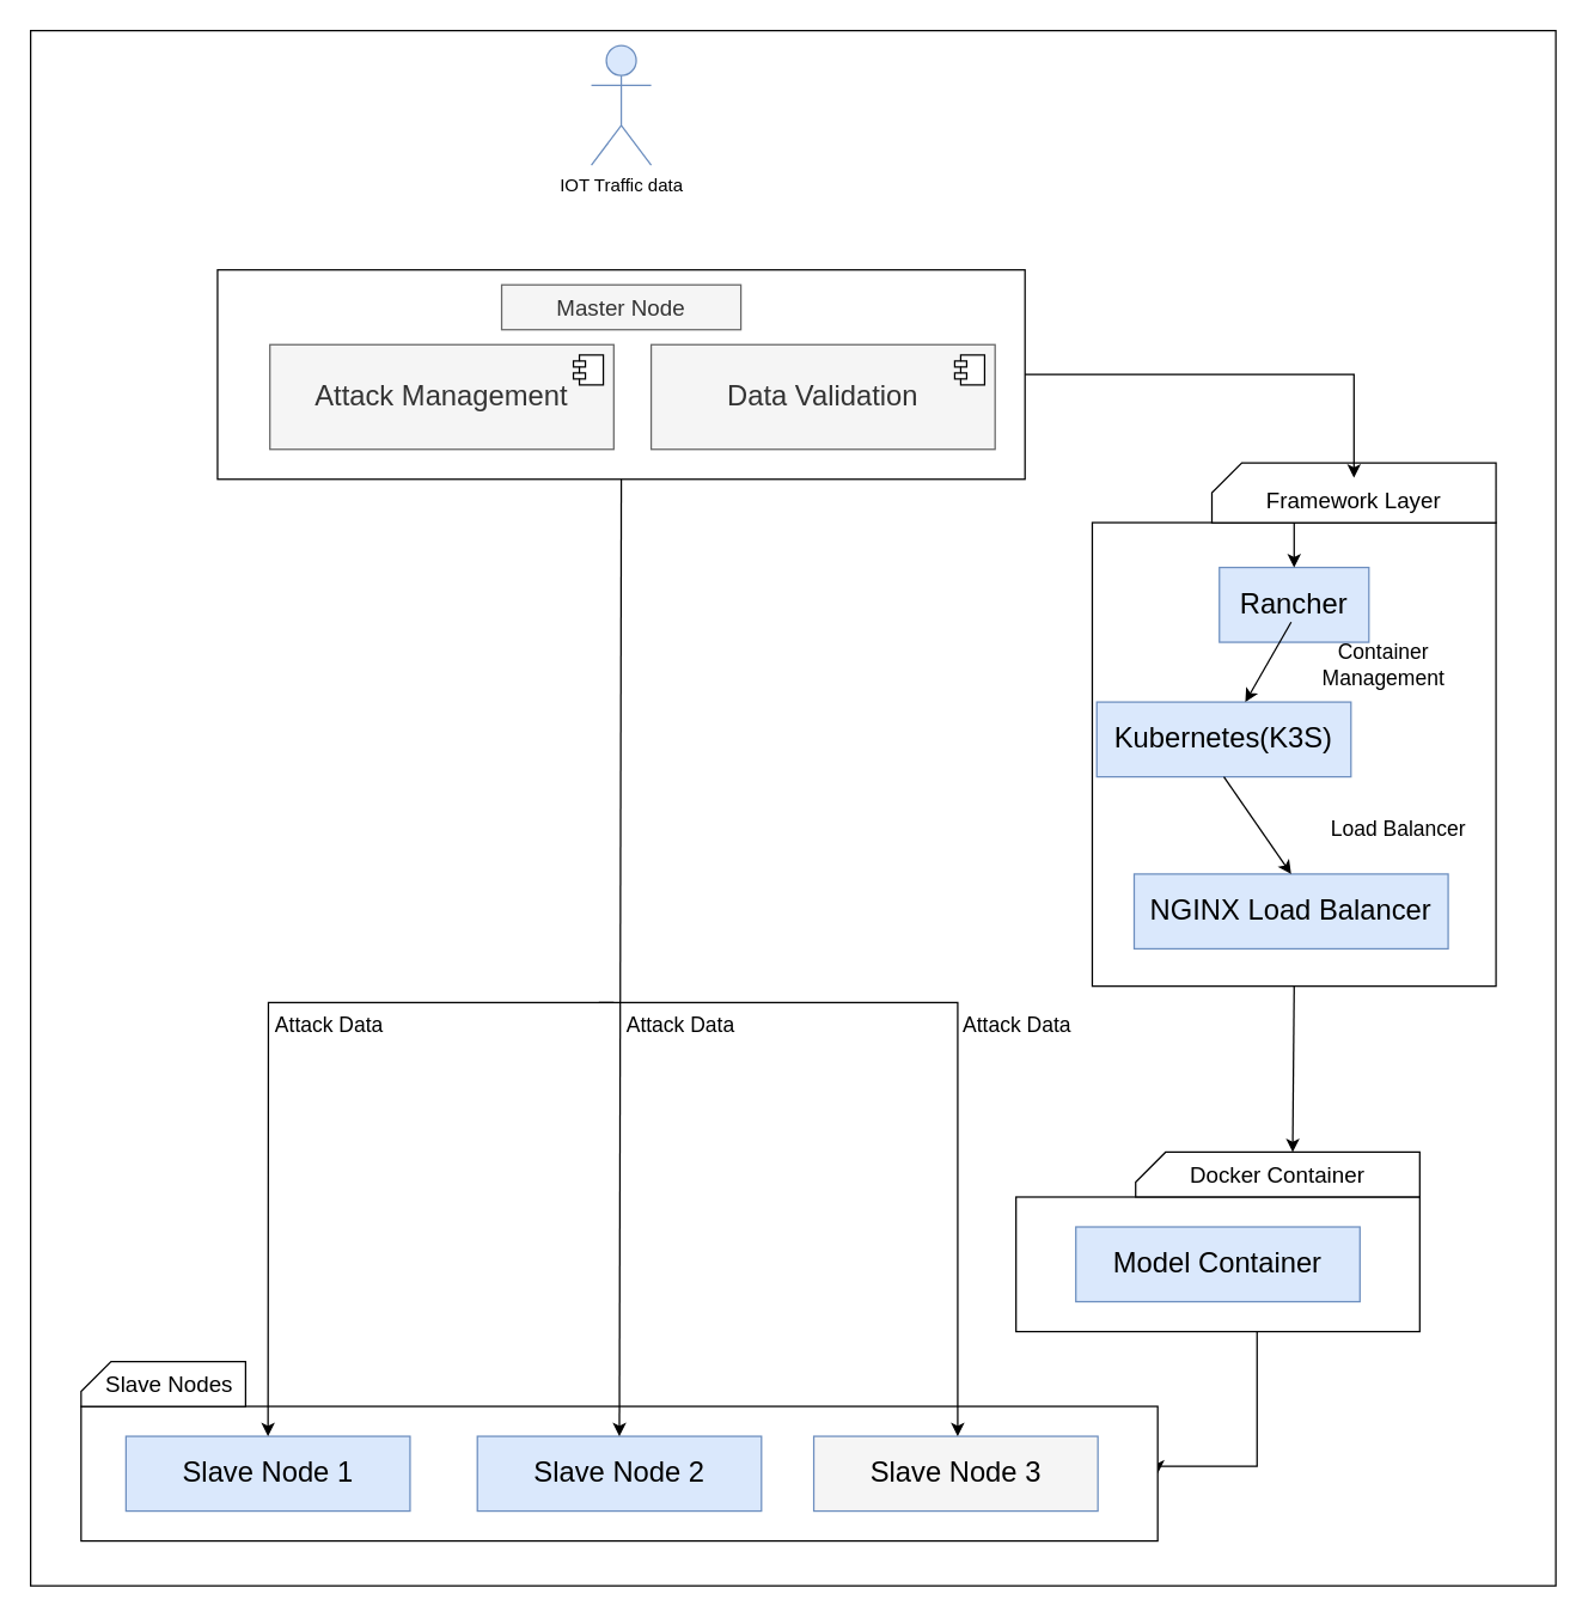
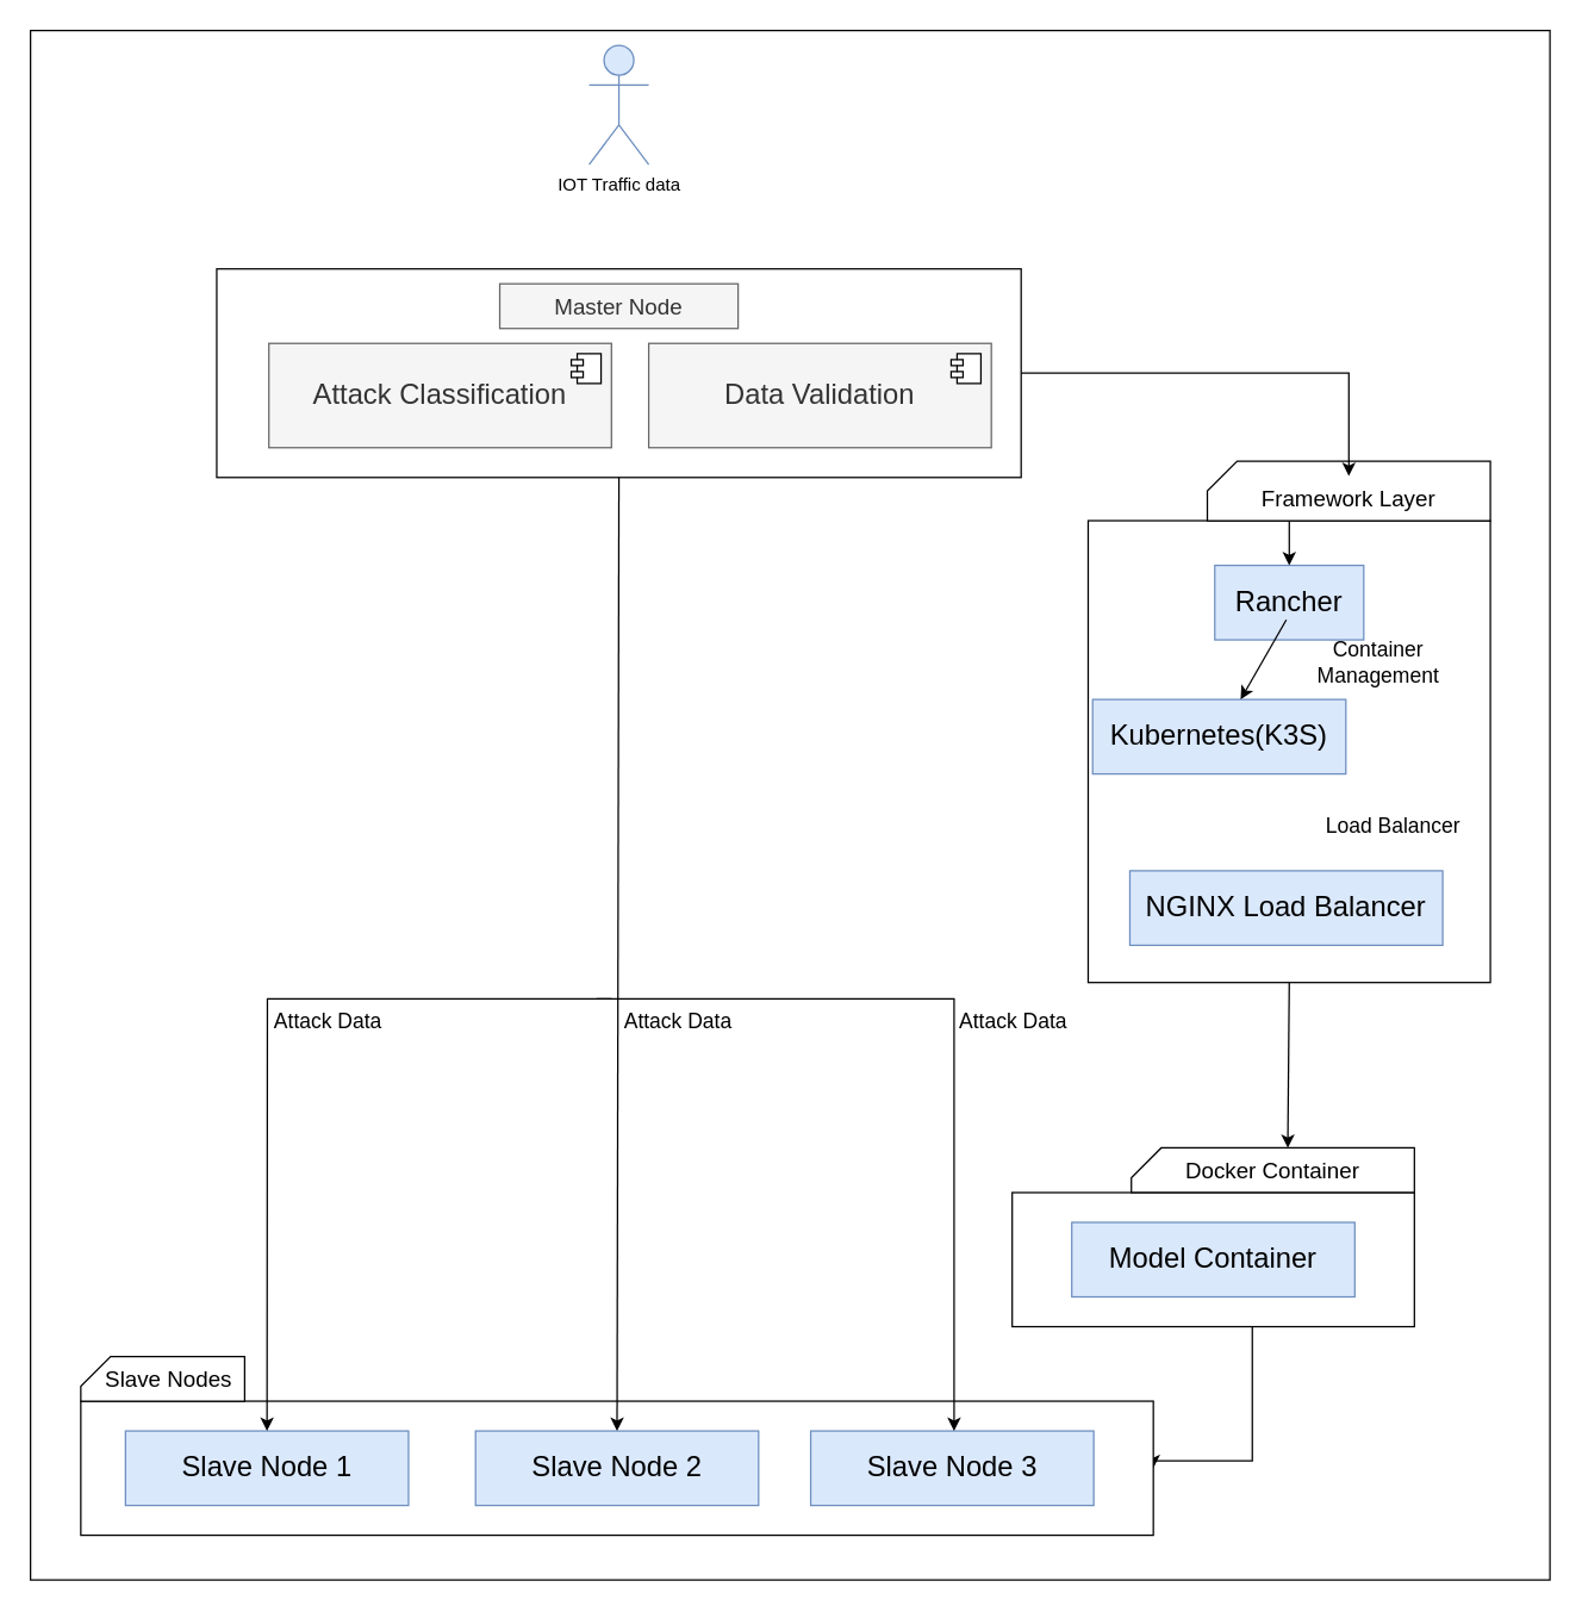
  <mxCell id="0" />
  <mxCell id="1" parent="0" />
  <mxCell id="2" value="" style="rounded=0;whiteSpace=wrap;html=1;movable=0;resizable=0;rotatable=0;deletable=0;editable=0;locked=1;connectable=0;" vertex="1" parent="1"><mxGeometry x="20" y="20" width="1020" height="1040" as="geometry" /></mxCell>
  <mxCell id="3" value="IOT Traffic data" style="shape=umlActor;verticalLabelPosition=bottom;verticalAlign=top;html=1;outlineConnect=0;fillColor=#dae8fc;strokeColor=#6c8ebf;" vertex="1" parent="1"><mxGeometry x="395" y="30" width="40" height="80" as="geometry" /></mxCell>
  <mxCell id="4" value="" style="rounded=0;whiteSpace=wrap;html=1;" vertex="1" parent="1"><mxGeometry x="145" y="180" width="540" height="140" as="geometry" /></mxCell>
  <mxCell id="5" value="&lt;font style=&quot;font-size: 15px;&quot;&gt;Master Node&lt;/font&gt;" style="text;html=1;align=center;verticalAlign=middle;whiteSpace=wrap;rounded=0;fillColor=#f5f5f5;fontColor=#333333;strokeColor=#666666;" vertex="1" parent="1"><mxGeometry x="335" y="190" width="160" height="30" as="geometry" /></mxCell>
- <mxCell id="6" value="&lt;font style=&quot;font-size: 19px;&quot;&gt;Attack Management&lt;/font&gt;" style="html=1;dropTarget=0;whiteSpace=wrap;fillColor=#f5f5f5;fontColor=#333333;strokeColor=#666666;" vertex="1" parent="1"><mxGeometry x="180" y="230" width="230" height="70" as="geometry" /></mxCell>
+ <mxCell id="6" value="&lt;font style=&quot;font-size: 19px;&quot;&gt;Attack Classification&lt;/font&gt;" style="html=1;dropTarget=0;whiteSpace=wrap;fillColor=#f5f5f5;fontColor=#333333;strokeColor=#666666;" vertex="1" parent="1"><mxGeometry x="180" y="230" width="230" height="70" as="geometry" /></mxCell>
  <mxCell id="7" value="" style="shape=module;jettyWidth=8;jettyHeight=4;" vertex="1" parent="6"><mxGeometry x="1" width="20" height="20" relative="1" as="geometry"><mxPoint x="-27" y="7" as="offset" /></mxGeometry></mxCell>
  <mxCell id="8" value="&lt;font style=&quot;font-size: 19px;&quot;&gt;Data Validation&lt;/font&gt;" style="html=1;dropTarget=0;whiteSpace=wrap;fillColor=#f5f5f5;fontColor=#333333;strokeColor=#666666;" vertex="1" parent="1"><mxGeometry x="435" y="230" width="230" height="70" as="geometry" /></mxCell>
  <mxCell id="9" value="" style="shape=module;jettyWidth=8;jettyHeight=4;" vertex="1" parent="8"><mxGeometry x="1" width="20" height="20" relative="1" as="geometry"><mxPoint x="-27" y="7" as="offset" /></mxGeometry></mxCell>
  <mxCell id="10" value="" style="html=1;whiteSpace=wrap;" vertex="1" parent="1"><mxGeometry x="730" y="349" width="270" height="310" as="geometry" /></mxCell>
  <mxCell id="11" value="" style="verticalLabelPosition=bottom;verticalAlign=top;html=1;shape=card;whiteSpace=wrap;size=20;arcSize=12;" vertex="1" parent="1"><mxGeometry x="810" y="309" width="190" height="40" as="geometry" /></mxCell>
  <mxCell id="12" value="&lt;font style=&quot;font-size: 15px;&quot;&gt;Framework Layer&lt;/font&gt;" style="text;html=1;align=center;verticalAlign=middle;whiteSpace=wrap;rounded=0;" vertex="1" parent="1"><mxGeometry x="810" y="319" width="190" height="30" as="geometry" /></mxCell>
  <mxCell id="13" value="&lt;font style=&quot;font-size: 19px;&quot;&gt;Rancher&lt;/font&gt;" style="rounded=0;whiteSpace=wrap;html=1;fillColor=#dae8fc;strokeColor=#6c8ebf;" vertex="1" parent="1"><mxGeometry x="815" y="379" width="100" height="50" as="geometry" /></mxCell>
  <mxCell id="14" value="&lt;font style=&quot;font-size: 19px;&quot;&gt;Kubernetes(K3S)&lt;/font&gt;" style="rounded=0;whiteSpace=wrap;html=1;fillColor=#dae8fc;strokeColor=#6c8ebf;" vertex="1" parent="1"><mxGeometry x="733" y="469" width="170" height="50" as="geometry" /></mxCell>
  <mxCell id="15" value="&lt;font style=&quot;font-size: 19px;&quot;&gt;NGINX Load Balancer&lt;/font&gt;" style="rounded=0;whiteSpace=wrap;html=1;fillColor=#dae8fc;strokeColor=#6c8ebf;" vertex="1" parent="1"><mxGeometry x="758" y="584" width="210" height="50" as="geometry" /></mxCell>
  <mxCell id="16" value="&lt;font style=&quot;font-size: 14px;&quot;&gt;Container Management&lt;/font&gt;" style="text;html=1;align=center;verticalAlign=middle;whiteSpace=wrap;rounded=0;" vertex="1" parent="1"><mxGeometry x="870" y="429" width="110" height="30" as="geometry" /></mxCell>
  <mxCell id="17" value="" style="endArrow=classic;html=1;rounded=0;" edge="1" parent="1" target="14"><mxGeometry width="50" height="50" relative="1" as="geometry"><mxPoint x="863" y="415.5" as="sourcePoint" /><mxPoint x="920" y="316" as="targetPoint" /></mxGeometry></mxCell>
  <mxCell id="18" value="" style="endArrow=classic;html=1;rounded=0;exitX=0.5;exitY=0;exitDx=0;exitDy=0;" edge="1" parent="1" source="10" target="13"><mxGeometry width="50" height="50" relative="1" as="geometry"><mxPoint x="617" y="459" as="sourcePoint" /><mxPoint x="617" y="579" as="targetPoint" /></mxGeometry></mxCell>
  <mxCell id="19" value="&lt;font style=&quot;font-size: 14px;&quot;&gt;Load Balancer&lt;/font&gt;" style="text;html=1;align=center;verticalAlign=middle;whiteSpace=wrap;rounded=0;" vertex="1" parent="1"><mxGeometry x="880" y="539" width="110" height="30" as="geometry" /></mxCell>
  <mxCell id="20" style="edgeStyle=elbowEdgeStyle;rounded=0;orthogonalLoop=1;jettySize=auto;elbow=vertical;html=1;entryX=1;entryY=0.5;entryDx=0;entryDy=0;exitX=0.597;exitY=0.998;exitDx=0;exitDy=0;exitPerimeter=0;" edge="1" parent="1" source="21" target="27"><mxGeometry relative="1" as="geometry"><Array as="points"><mxPoint x="860" y="980" /></Array></mxGeometry></mxCell>
  <mxCell id="21" value="" style="html=1;whiteSpace=wrap;" vertex="1" parent="1"><mxGeometry x="679" y="800" width="270" height="90" as="geometry" /></mxCell>
  <mxCell id="22" value="" style="verticalLabelPosition=bottom;verticalAlign=top;html=1;shape=card;whiteSpace=wrap;size=20;arcSize=12;" vertex="1" parent="1"><mxGeometry x="759" y="770" width="190" height="30" as="geometry" /></mxCell>
  <mxCell id="23" value="&lt;span style=&quot;font-size: 15px;&quot;&gt;Docker Container&lt;/span&gt;" style="text;html=1;align=center;verticalAlign=middle;whiteSpace=wrap;rounded=0;" vertex="1" parent="1"><mxGeometry x="759" y="770" width="190" height="30" as="geometry" /></mxCell>
- <mxCell id="24" value="" style="endArrow=classic;html=1;rounded=0;entryX=0.5;entryY=0;entryDx=0;entryDy=0;exitX=0.5;exitY=1;exitDx=0;exitDy=0;" edge="1" parent="1" source="14" target="15"><mxGeometry width="50" height="50" relative="1" as="geometry"><mxPoint x="457" y="669" as="sourcePoint" /><mxPoint x="507" y="619" as="targetPoint" /></mxGeometry></mxCell>
  <mxCell id="25" value="" style="endArrow=classic;html=1;rounded=0;entryX=0;entryY=0;entryDx=105;entryDy=0;entryPerimeter=0;exitX=0.5;exitY=1;exitDx=0;exitDy=0;" edge="1" parent="1" source="10" target="22"><mxGeometry width="50" height="50" relative="1" as="geometry"><mxPoint x="649" y="720" as="sourcePoint" /><mxPoint x="699" y="670" as="targetPoint" /></mxGeometry></mxCell>
  <mxCell id="26" value="&lt;font style=&quot;font-size: 19px;&quot;&gt;Model Container&lt;/font&gt;" style="rounded=0;whiteSpace=wrap;html=1;fillColor=#dae8fc;strokeColor=#6c8ebf;" vertex="1" parent="1"><mxGeometry x="719" y="820" width="190" height="50" as="geometry" /></mxCell>
  <mxCell id="27" value="" style="html=1;whiteSpace=wrap;" vertex="1" parent="1"><mxGeometry x="53.75" y="940" width="720" height="90" as="geometry" /></mxCell>
  <mxCell id="28" value="" style="verticalLabelPosition=bottom;verticalAlign=top;html=1;shape=card;whiteSpace=wrap;size=20;arcSize=12;" vertex="1" parent="1"><mxGeometry x="53.75" y="910" width="110" height="30" as="geometry" /></mxCell>
  <mxCell id="29" value="&lt;span style=&quot;font-size: 15px;&quot;&gt;Slave Nodes&lt;/span&gt;" style="text;html=1;align=center;verticalAlign=middle;whiteSpace=wrap;rounded=0;" vertex="1" parent="1"><mxGeometry x="32.75" y="910" width="160.25" height="30" as="geometry" /></mxCell>
  <mxCell id="30" value="&lt;font style=&quot;font-size: 19px;&quot;&gt;Slave Node 1&lt;/font&gt;" style="rounded=0;whiteSpace=wrap;html=1;fillColor=#dae8fc;strokeColor=#6c8ebf;" vertex="1" parent="1"><mxGeometry x="83.75" y="960" width="190" height="50" as="geometry" /></mxCell>
  <mxCell id="31" value="&lt;span style=&quot;font-size: 19px;&quot;&gt;Slave Node 2&lt;/span&gt;" style="rounded=0;whiteSpace=wrap;html=1;fillColor=#dae8fc;strokeColor=#6c8ebf;" vertex="1" parent="1"><mxGeometry x="318.75" y="960" width="190" height="50" as="geometry" /></mxCell>
- <mxCell id="32" value="&lt;span style=&quot;font-size: 19px;&quot;&gt;Slave Node 3&lt;/span&gt;" style="rounded=0;whiteSpace=wrap;html=1;fillColor=#f5f5f5;strokeColor=#6c8ebf;" vertex="1" parent="1"><mxGeometry x="543.75" y="960" width="190" height="50" as="geometry" /></mxCell>
+ <mxCell id="32" value="&lt;span style=&quot;font-size: 19px;&quot;&gt;Slave Node 3&lt;/span&gt;" style="rounded=0;whiteSpace=wrap;html=1;fillColor=#dae8fc;strokeColor=#6c8ebf;" vertex="1" parent="1"><mxGeometry x="543.75" y="960" width="190" height="50" as="geometry" /></mxCell>
  <mxCell id="33" style="edgeStyle=elbowEdgeStyle;rounded=0;orthogonalLoop=1;jettySize=auto;elbow=vertical;html=1;exitX=1;exitY=0.5;exitDx=0;exitDy=0;entryX=0.5;entryY=0;entryDx=0;entryDy=0;" edge="1" parent="1" source="4" target="12"><mxGeometry relative="1" as="geometry"><Array as="points"><mxPoint x="730" y="250" /></Array></mxGeometry></mxCell>
  <mxCell id="34" value="" style="endArrow=classic;html=1;rounded=0;elbow=vertical;entryX=0.5;entryY=0;entryDx=0;entryDy=0;exitX=0.5;exitY=1;exitDx=0;exitDy=0;" edge="1" parent="1" source="4" target="31"><mxGeometry width="50" height="50" relative="1" as="geometry"><mxPoint x="170" y="640" as="sourcePoint" /><mxPoint x="220" y="590" as="targetPoint" /></mxGeometry></mxCell>
  <mxCell id="35" value="" style="endArrow=classic;html=1;rounded=0;elbow=vertical;entryX=0.5;entryY=0;entryDx=0;entryDy=0;" edge="1" parent="1" target="30"><mxGeometry width="50" height="50" relative="1" as="geometry"><mxPoint x="410" y="670" as="sourcePoint" /><mxPoint x="460" y="790" as="targetPoint" /><Array as="points"><mxPoint x="179" y="670" /></Array></mxGeometry></mxCell>
  <mxCell id="36" value="" style="endArrow=classic;html=1;rounded=0;elbow=vertical;entryX=0.5;entryY=0;entryDx=0;entryDy=0;" edge="1" parent="1"><mxGeometry width="50" height="50" relative="1" as="geometry"><mxPoint x="400" y="670" as="sourcePoint" /><mxPoint x="640" y="960" as="targetPoint" /><Array as="points"><mxPoint x="640" y="670" /></Array></mxGeometry></mxCell>
  <mxCell id="37" value="Attack Data" style="text;html=1;align=center;verticalAlign=middle;whiteSpace=wrap;rounded=0;fontSize=14;" vertex="1" parent="1"><mxGeometry x="180" y="670" width="80" height="30" as="geometry" /></mxCell>
  <mxCell id="38" value="Attack Data" style="text;html=1;align=center;verticalAlign=middle;whiteSpace=wrap;rounded=0;fontSize=14;" vertex="1" parent="1"><mxGeometry x="415" y="670" width="80" height="30" as="geometry" /></mxCell>
  <mxCell id="39" value="&lt;font style=&quot;font-size: 14px;&quot;&gt;Attack Data&lt;/font&gt;" style="text;html=1;align=center;verticalAlign=middle;whiteSpace=wrap;rounded=0;" vertex="1" parent="1"><mxGeometry x="640" y="670" width="80" height="30" as="geometry" /></mxCell>
